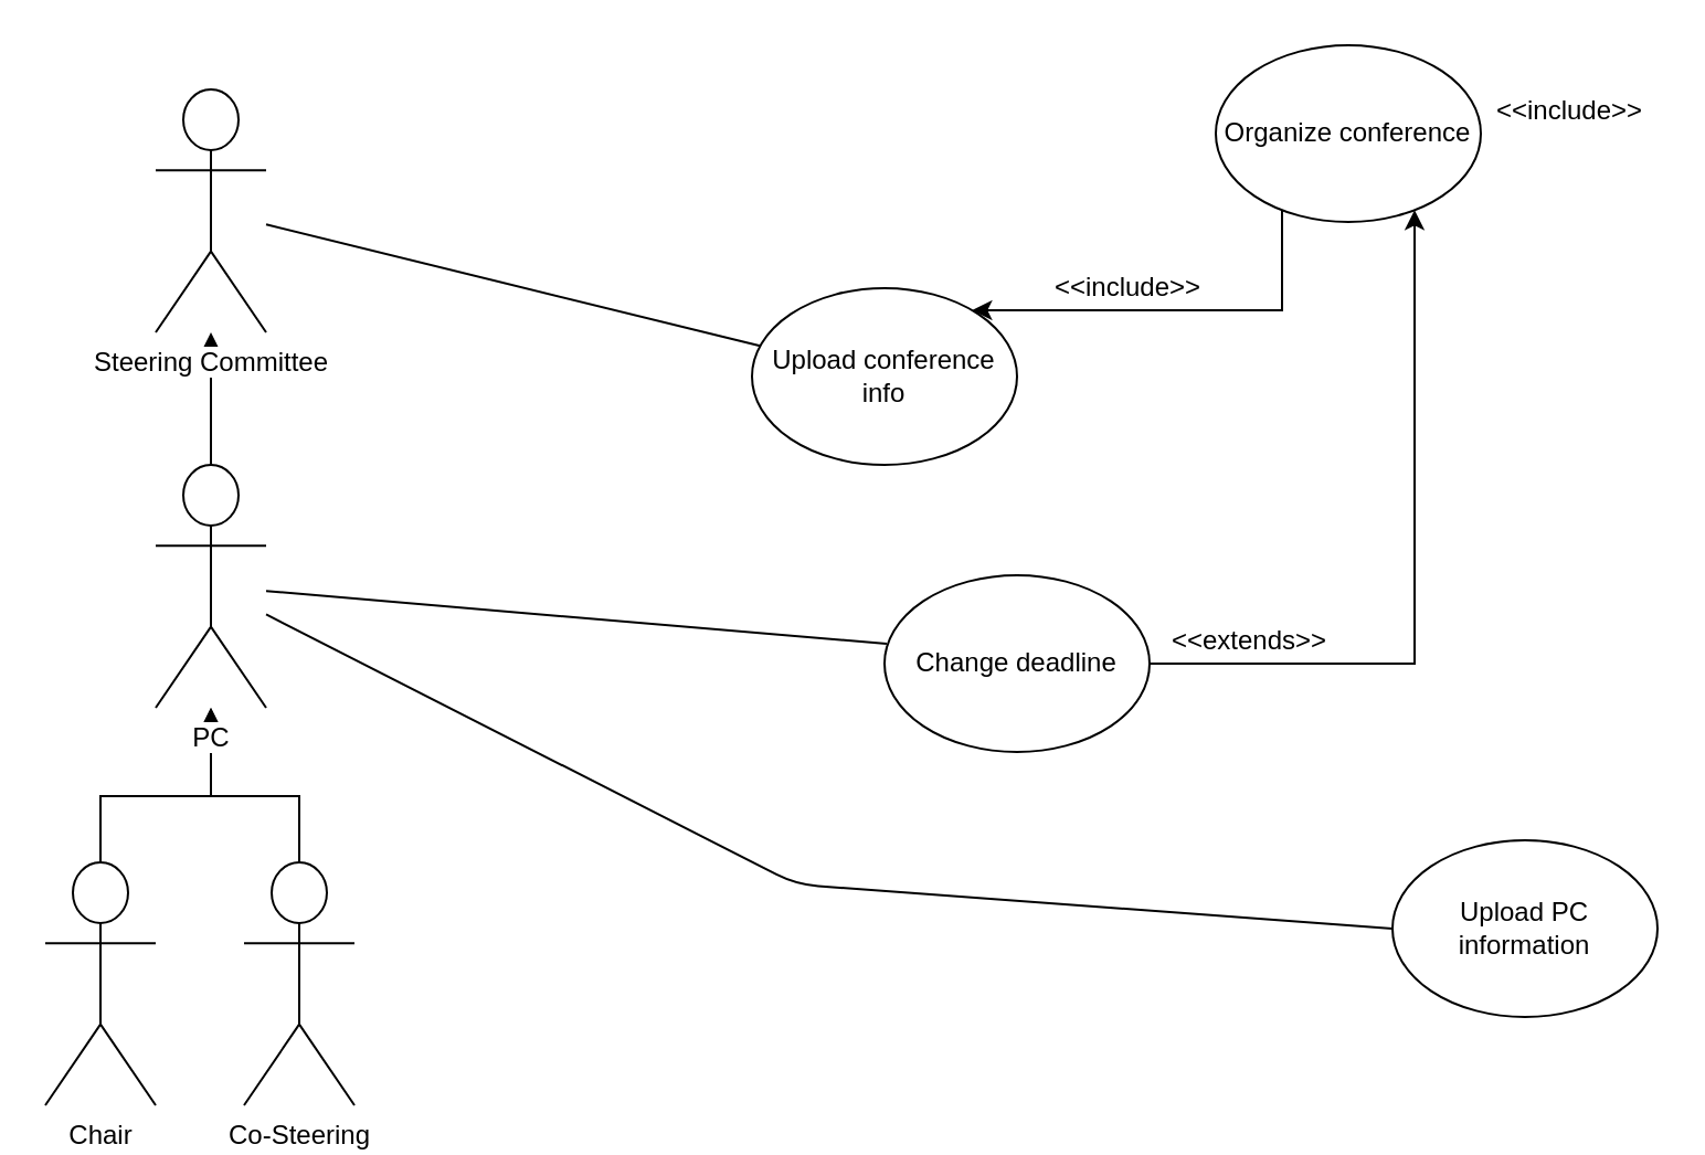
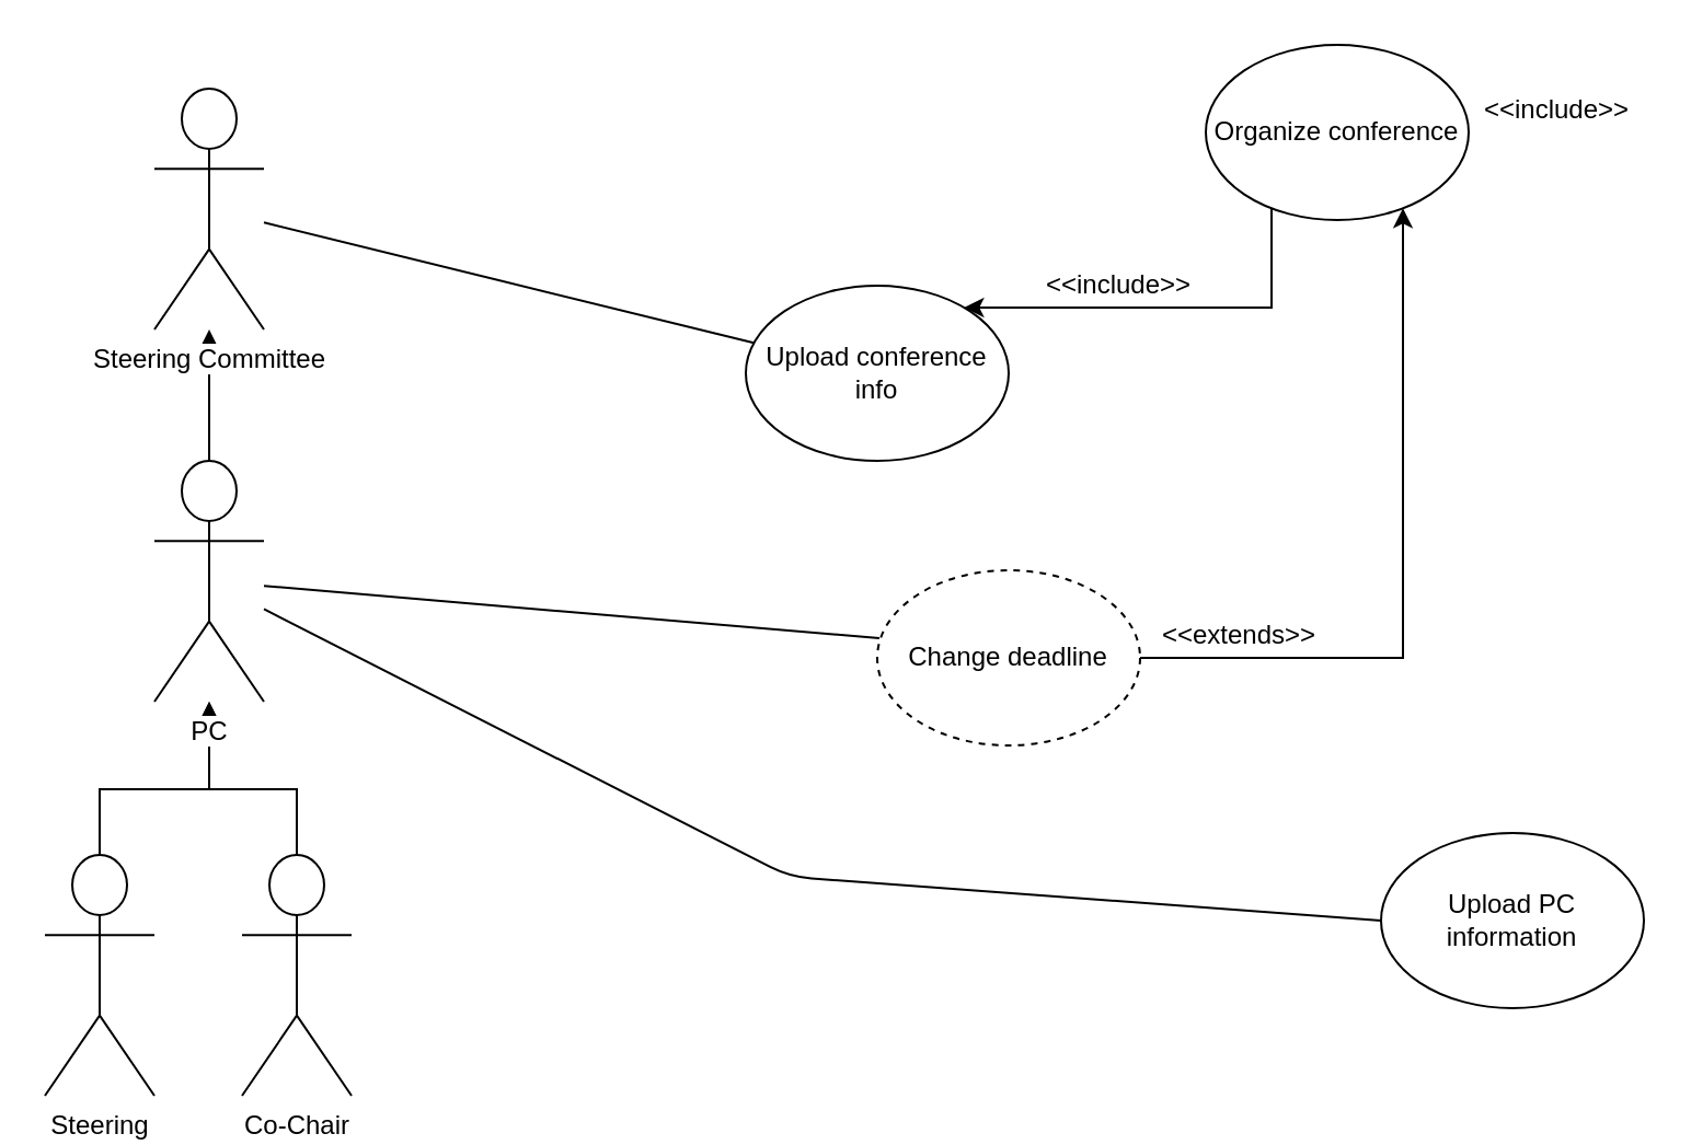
  <mxCell id="0" />
  <mxCell id="1" parent="0" />
  <mxCell id="2" value="" style="edgeStyle=orthogonalEdgeStyle;rounded=0;orthogonalLoop=1;jettySize=auto;html=1;" edge="1" parent="1" source="6" target="3"><mxGeometry relative="1" as="geometry" /></mxCell>
  <mxCell id="3" value="Steering Committee" style="shape=umlActor;verticalLabelPosition=bottom;labelBackgroundColor=#ffffff;verticalAlign=top;html=1;outlineConnect=0;" vertex="1" parent="1"><mxGeometry x="70" y="40" width="50" height="110" as="geometry" /></mxCell>
  <mxCell id="4" value="" style="edgeStyle=orthogonalEdgeStyle;rounded=0;orthogonalLoop=1;jettySize=auto;html=1;exitX=0.5;exitY=0;exitDx=0;exitDy=0;exitPerimeter=0;" edge="1" parent="1" source="8" target="6"><mxGeometry relative="1" as="geometry"><mxPoint x="90" y="310" as="targetPoint" /><Array as="points"><mxPoint x="45" y="360" /><mxPoint x="95" y="360" /></Array></mxGeometry></mxCell>
  <mxCell id="5" value="" style="edgeStyle=orthogonalEdgeStyle;rounded=0;orthogonalLoop=1;jettySize=auto;html=1;exitX=0.5;exitY=0;exitDx=0;exitDy=0;exitPerimeter=0;" edge="1" parent="1" source="7" target="6"><mxGeometry relative="1" as="geometry"><Array as="points"><mxPoint x="135" y="360" /><mxPoint x="95" y="360" /></Array></mxGeometry></mxCell>
  <mxCell id="6" value="PC" style="shape=umlActor;verticalLabelPosition=bottom;labelBackgroundColor=#ffffff;verticalAlign=top;html=1;outlineConnect=0;" vertex="1" parent="1"><mxGeometry x="70" y="210" width="50" height="110" as="geometry" /></mxCell>
- <mxCell id="7" value="Co-Steering" style="shape=umlActor;verticalLabelPosition=bottom;labelBackgroundColor=#ffffff;verticalAlign=top;html=1;outlineConnect=0;" vertex="1" parent="1"><mxGeometry x="110" y="390" width="50" height="110" as="geometry" /></mxCell>
- <mxCell id="8" value="Chair" style="shape=umlActor;verticalLabelPosition=bottom;labelBackgroundColor=#ffffff;verticalAlign=top;html=1;outlineConnect=0;" vertex="1" parent="1"><mxGeometry x="20" y="390" width="50" height="110" as="geometry" /></mxCell>
+ <mxCell id="7" value="Co-Chair" style="shape=umlActor;verticalLabelPosition=bottom;labelBackgroundColor=#ffffff;verticalAlign=top;html=1;outlineConnect=0;" vertex="1" parent="1"><mxGeometry x="110" y="390" width="50" height="110" as="geometry" /></mxCell>
+ <mxCell id="8" value="Steering" style="shape=umlActor;verticalLabelPosition=bottom;labelBackgroundColor=#ffffff;verticalAlign=top;html=1;outlineConnect=0;" vertex="1" parent="1"><mxGeometry x="20" y="390" width="50" height="110" as="geometry" /></mxCell>
  <mxCell id="9" value="" style="edgeStyle=orthogonalEdgeStyle;rounded=0;orthogonalLoop=1;jettySize=auto;html=1;" edge="1" parent="1" source="11" target="14"><mxGeometry relative="1" as="geometry"><Array as="points"><mxPoint x="580" y="140" /></Array></mxGeometry></mxCell>
  <mxCell id="10" value="" style="edgeStyle=orthogonalEdgeStyle;rounded=0;orthogonalLoop=1;jettySize=auto;html=1;" edge="1" parent="1" source="13" target="11"><mxGeometry relative="1" as="geometry"><mxPoint x="560" y="115" as="targetPoint" /><Array as="points"><mxPoint x="640" y="300" /></Array></mxGeometry></mxCell>
  <mxCell id="11" value="Organize conference" style="ellipse;whiteSpace=wrap;html=1;" vertex="1" parent="1"><mxGeometry x="550" y="20" width="120" height="80" as="geometry" /></mxCell>
  <mxCell id="12" value="Upload PC information" style="ellipse;whiteSpace=wrap;html=1;" vertex="1" parent="1"><mxGeometry x="630" y="380" width="120" height="80" as="geometry" /></mxCell>
- <mxCell id="13" value="Change deadline" style="ellipse;whiteSpace=wrap;html=1;" vertex="1" parent="1"><mxGeometry x="400" y="260" width="120" height="80" as="geometry" /></mxCell>
+ <mxCell id="13" value="Change deadline" style="ellipse;whiteSpace=wrap;html=1;dashed=1;" vertex="1" parent="1"><mxGeometry x="400" y="260" width="120" height="80" as="geometry" /></mxCell>
  <mxCell id="14" value="Upload conference info" style="ellipse;whiteSpace=wrap;html=1;" vertex="1" parent="1"><mxGeometry x="340" y="130" width="120" height="80" as="geometry" /></mxCell>
  <mxCell id="15" value="" style="endArrow=none;html=1;entryX=0;entryY=0.5;entryDx=0;entryDy=0;" edge="1" parent="1" source="6" target="12"><mxGeometry width="50" height="50" relative="1" as="geometry"><mxPoint x="360" y="360" as="sourcePoint" /><mxPoint x="410" y="310" as="targetPoint" /><Array as="points"><mxPoint x="360" y="400" /></Array></mxGeometry></mxCell>
  <mxCell id="16" value="" style="endArrow=none;html=1;entryX=0.008;entryY=0.388;entryDx=0;entryDy=0;entryPerimeter=0;" edge="1" parent="1" source="6" target="13"><mxGeometry width="50" height="50" relative="1" as="geometry"><mxPoint x="360" y="360" as="sourcePoint" /><mxPoint x="410" y="310" as="targetPoint" /></mxGeometry></mxCell>
  <mxCell id="17" value="" style="endArrow=none;html=1;" edge="1" parent="1" source="3" target="14"><mxGeometry width="50" height="50" relative="1" as="geometry"><mxPoint x="290" y="80" as="sourcePoint" /><mxPoint x="340" y="30" as="targetPoint" /></mxGeometry></mxCell>
  <mxCell id="18" value="&amp;lt;&amp;lt;include&amp;gt;&amp;gt;" style="text;html=1;align=center;verticalAlign=middle;resizable=0;points=[];autosize=1;" vertex="1" parent="1"><mxGeometry x="470" y="120" width="80" height="20" as="geometry" /></mxCell>
  <mxCell id="19" value="&amp;lt;&amp;lt;extends&amp;gt;&amp;gt;" style="text;html=1;align=center;verticalAlign=middle;resizable=0;points=[];autosize=1;" vertex="1" parent="1"><mxGeometry x="520" y="280" width="90" height="20" as="geometry" /></mxCell>
  <mxCell id="20" value="&amp;lt;&amp;lt;include&amp;gt;&amp;gt;" style="text;html=1;align=center;verticalAlign=middle;resizable=0;points=[];autosize=1;" vertex="1" parent="1"><mxGeometry x="670" y="40" width="80" height="20" as="geometry" /></mxCell>
